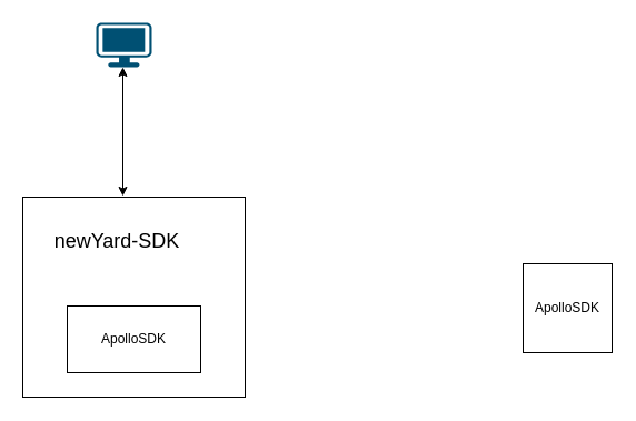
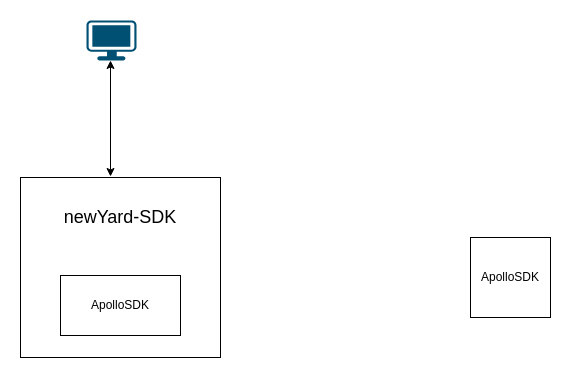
  <mxCell id="0" />
  <mxCell id="1" parent="0" />
  <mxCell id="2" value="" style="rounded=0;whiteSpace=wrap;html=1;" vertex="1" parent="1"><mxGeometry x="20" y="177" width="200" height="180" as="geometry" /></mxCell>
  <mxCell id="3" value="ApolloSDK" style="whiteSpace=wrap;html=1;aspect=fixed;" vertex="1" parent="1"><mxGeometry x="470" y="237" width="80" height="80" as="geometry" /></mxCell>
- <mxCell id="4" value="&lt;font style=&quot;font-size: 18px&quot;&gt;newYard-SDK&lt;/font&gt;" style="text;html=1;strokeColor=none;fillColor=none;align=center;verticalAlign=middle;whiteSpace=wrap;rounded=0;" vertex="1" parent="1"><mxGeometry x="25" y="207" width="160" height="20" as="geometry" /></mxCell>
+ <mxCell id="4" value="&lt;font style=&quot;font-size: 18px&quot;&gt;newYard-SDK&lt;/font&gt;" style="text;html=1;strokeColor=none;fillColor=none;align=center;verticalAlign=middle;whiteSpace=wrap;rounded=0;" vertex="1" parent="1"><mxGeometry x="40" y="207" width="160" height="20" as="geometry" /></mxCell>
  <mxCell id="5" value="" style="points=[[0.03,0.03,0],[0.5,0,0],[0.97,0.03,0],[1,0.4,0],[0.97,0.745,0],[0.5,1,0],[0.03,0.745,0],[0,0.4,0]];verticalLabelPosition=bottom;html=1;verticalAlign=top;aspect=fixed;align=center;pointerEvents=1;shape=mxgraph.cisco19.workstation;fillColor=#005073;strokeColor=none;" vertex="1" parent="1"><mxGeometry x="86" y="20" width="50" height="40" as="geometry" /></mxCell>
  <mxCell id="6" value="" style="endArrow=classic;startArrow=classic;html=1;" edge="1" parent="1"><mxGeometry width="50" height="50" relative="1" as="geometry"><mxPoint x="110" y="176" as="sourcePoint" /><mxPoint x="110" y="60" as="targetPoint" /></mxGeometry></mxCell>
  <mxCell id="7" value="&lt;span&gt;ApolloSDK&lt;/span&gt;" style="rounded=0;whiteSpace=wrap;html=1;" vertex="1" parent="1"><mxGeometry x="60" y="275" width="120" height="60" as="geometry" /></mxCell>
